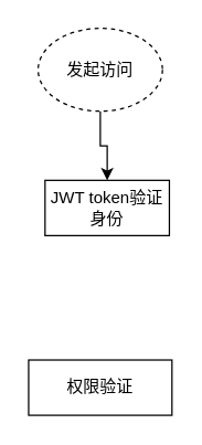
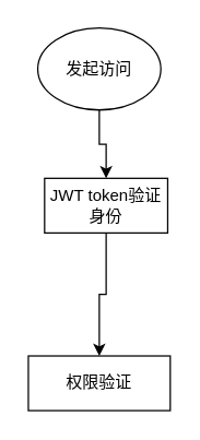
  <mxCell id="0" />
  <mxCell id="1" parent="0" />
  <mxCell id="2" style="edgeStyle=orthogonalEdgeStyle;rounded=0;orthogonalLoop=1;jettySize=auto;html=1;" edge="1" parent="1" source="3" target="5"><mxGeometry relative="1" as="geometry" /></mxCell>
- <mxCell id="3" value="发起访问" style="ellipse;whiteSpace=wrap;html=1;dashed=1;" vertex="1" parent="1"><mxGeometry x="27" y="20" width="90" height="60" as="geometry" /></mxCell>
+ <mxCell id="3" value="发起访问" style="ellipse;whiteSpace=wrap;html=1;" vertex="1" parent="1"><mxGeometry x="27" y="20" width="90" height="60" as="geometry" /></mxCell>
+ <mxCell id="4" style="edgeStyle=orthogonalEdgeStyle;rounded=0;orthogonalLoop=1;jettySize=auto;html=1;entryX=0.5;entryY=0;entryDx=0;entryDy=0;" edge="1" parent="1" source="5" target="6"><mxGeometry relative="1" as="geometry" /></mxCell>
  <mxCell id="5" value="JWT token验证身份" style="rounded=0;whiteSpace=wrap;html=1;" vertex="1" parent="1"><mxGeometry x="32" y="130" width="90" height="40" as="geometry" /></mxCell>
  <mxCell id="6" value="权限验证" style="rounded=0;whiteSpace=wrap;html=1;" vertex="1" parent="1"><mxGeometry x="20.13" y="260" width="103.75" height="40" as="geometry" /></mxCell>
